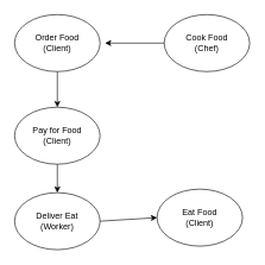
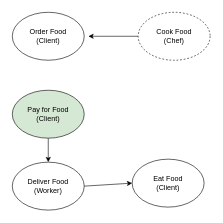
  <mxCell id="0" />
  <mxCell id="1" parent="0" />
- <mxCell id="2" value="Deliver Eat&lt;br&gt;(Worker)" style="ellipse;whiteSpace=wrap;html=1;" vertex="1" parent="1"><mxGeometry x="20" y="270" width="120" height="80" as="geometry" /></mxCell>
+ <mxCell id="2" value="Deliver Food&lt;br&gt;(Worker)" style="ellipse;whiteSpace=wrap;html=1;" vertex="1" parent="1"><mxGeometry x="20" y="270" width="120" height="80" as="geometry" /></mxCell>
  <mxCell id="3" value="Eat Food&lt;br&gt;(Client)" style="ellipse;whiteSpace=wrap;html=1;" vertex="1" parent="1"><mxGeometry x="220" y="265" width="120" height="80" as="geometry" /></mxCell>
  <mxCell id="4" style="edgeStyle=orthogonalEdgeStyle;rounded=0;orthogonalLoop=1;jettySize=auto;html=1;exitX=0.5;exitY=1;exitDx=0;exitDy=0;" edge="1" parent="1" source="5"><mxGeometry relative="1" as="geometry"><mxPoint x="80" y="270" as="targetPoint" /></mxGeometry></mxCell>
- <mxCell id="5" value="Pay for Food&lt;br&gt;(Client)" style="ellipse;whiteSpace=wrap;html=1;" vertex="1" parent="1"><mxGeometry x="20" y="150" width="120" height="80" as="geometry" /></mxCell>
- <mxCell id="6" style="edgeStyle=orthogonalEdgeStyle;rounded=0;orthogonalLoop=1;jettySize=auto;html=1;exitX=0.5;exitY=1;exitDx=0;exitDy=0;entryX=0.5;entryY=0;entryDx=0;entryDy=0;" edge="1" parent="1" source="7" target="5"><mxGeometry relative="1" as="geometry" /></mxCell>
+ <mxCell id="5" value="Pay for Food&lt;br&gt;(Client)" style="ellipse;whiteSpace=wrap;html=1;fillColor=#d5e8d4;" vertex="1" parent="1"><mxGeometry x="20" y="150" width="120" height="80" as="geometry" /></mxCell>
  <mxCell id="7" value="Order Food&lt;br&gt;(Client)" style="ellipse;whiteSpace=wrap;html=1;" vertex="1" parent="1"><mxGeometry x="20" y="20" width="120" height="80" as="geometry" /></mxCell>
  <mxCell id="8" style="edgeStyle=orthogonalEdgeStyle;rounded=0;orthogonalLoop=1;jettySize=auto;html=1;exitX=0;exitY=0.5;exitDx=0;exitDy=0;entryX=1.058;entryY=0.5;entryDx=0;entryDy=0;entryPerimeter=0;" edge="1" parent="1" source="9" target="7"><mxGeometry relative="1" as="geometry" /></mxCell>
- <mxCell id="9" value="Cook Food&lt;br&gt;(Chef)" style="ellipse;whiteSpace=wrap;html=1;" vertex="1" parent="1"><mxGeometry x="230" y="20" width="120" height="80" as="geometry" /></mxCell>
+ <mxCell id="9" value="Cook Food&lt;br&gt;(Chef)" style="ellipse;whiteSpace=wrap;html=1;dashed=1;" vertex="1" parent="1"><mxGeometry x="230" y="20" width="120" height="80" as="geometry" /></mxCell>
  <mxCell id="10" value="" style="endArrow=classic;html=1;rounded=0;entryX=0;entryY=0.5;entryDx=0;entryDy=0;" edge="1" parent="1" target="3"><mxGeometry width="50" height="50" relative="1" as="geometry"><mxPoint x="140" y="310" as="sourcePoint" /><mxPoint x="190" y="260" as="targetPoint" /></mxGeometry></mxCell>
